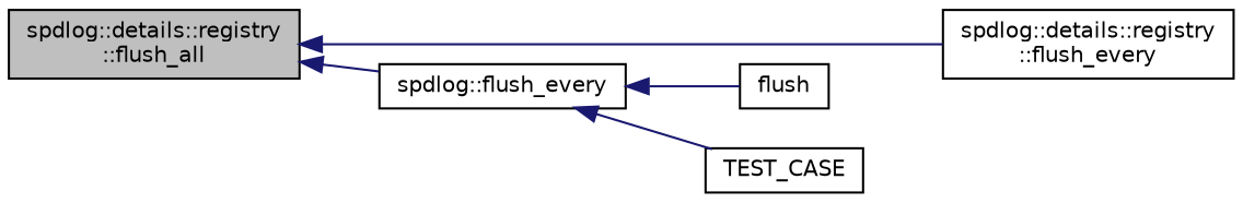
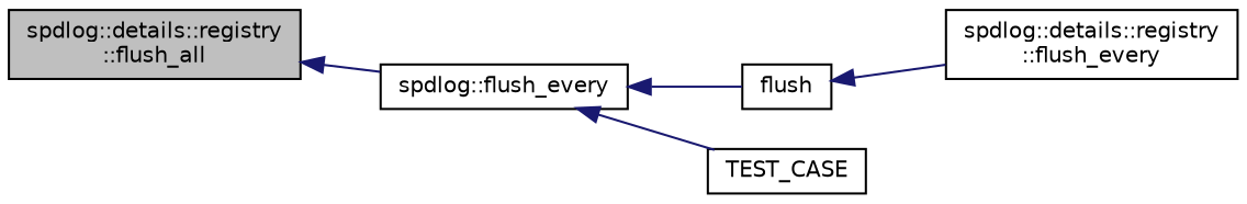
  digraph {
    rankdir=LR
    node [color=black fillcolor=white fontname=Helvetica fontsize=10 shape=record style=filled]
    edge [color=midnightblue dir=back fontname=Helvetica fontsize=10 labelfontname=Helvetica labelfontsize=10 style=solid]
    n1 [fillcolor=grey75 fontcolor=black height=0.2 label="spdlog::details::registry\l::flush_all" width=0.4]
    n2 [height=0.2 label="spdlog::details::registry\l::flush_every" width=0.4]
    n3 [height=0.2 label="spdlog::flush_every" width=0.4]
    n4 [height=0.2 label=flush width=0.4]
    n5 [height=0.2 label=TEST_CASE width=0.4]
-   n1 -> n2
+   n4 -> n2
    n1 -> n3
    n3 -> n4
    n3 -> n5
  }
